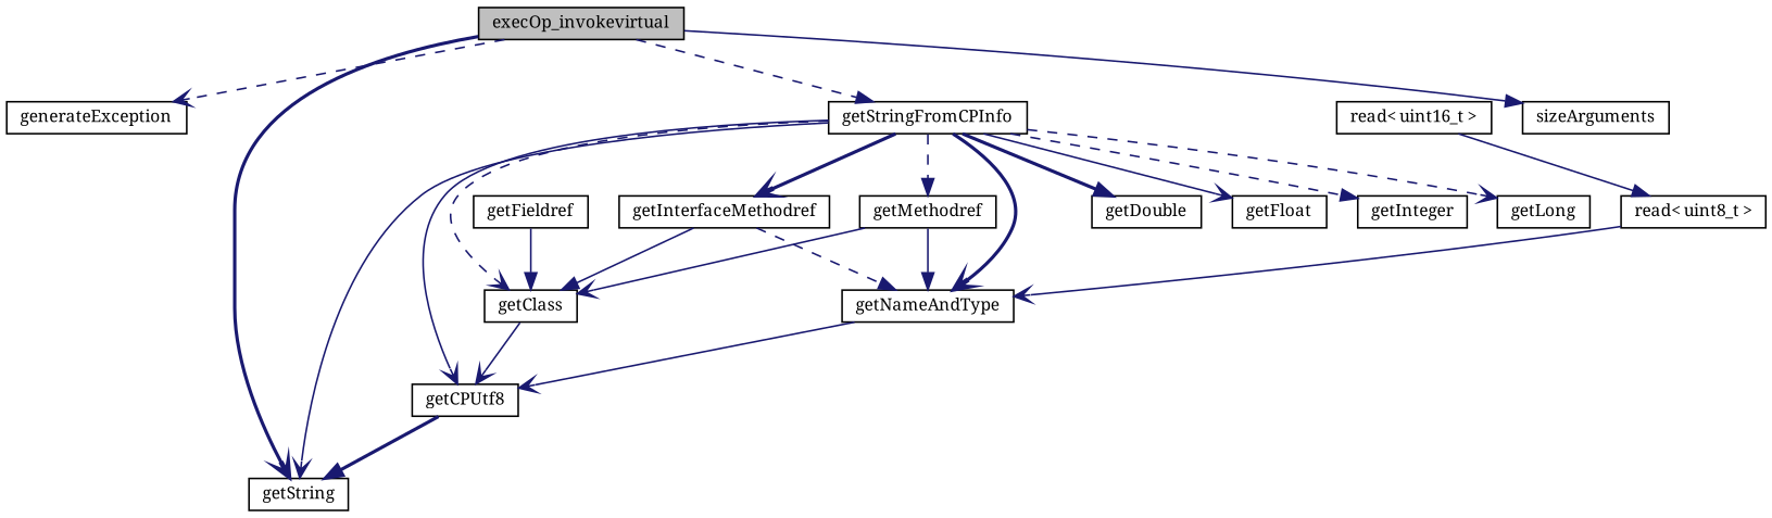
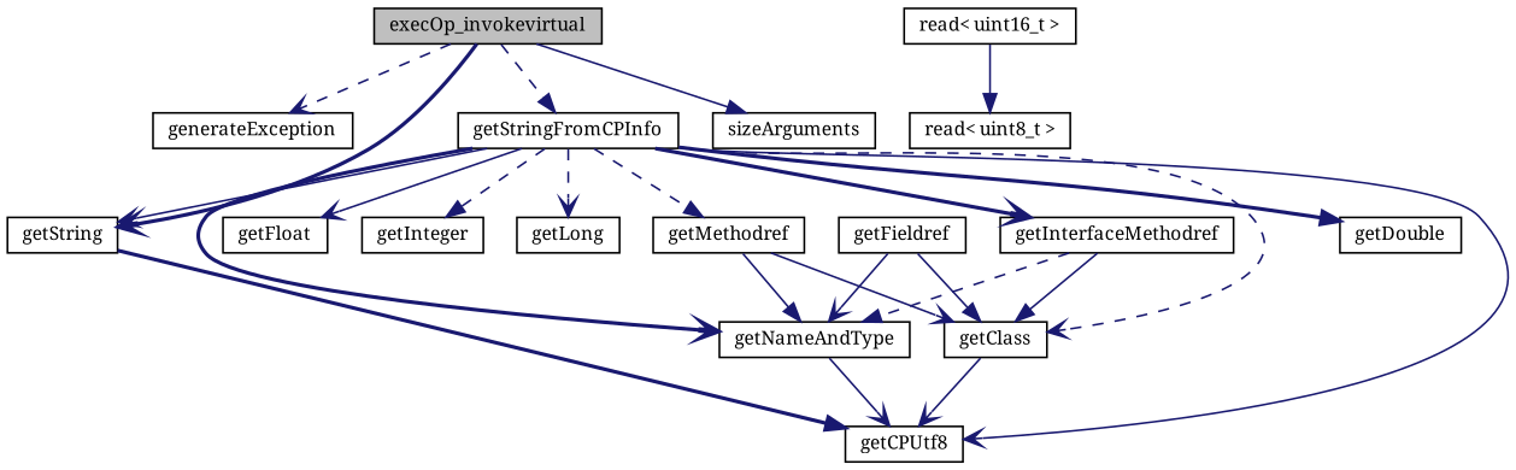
  digraph {
    fontname="Noto Serif"
    rankdir=TB
    node [color=black fillcolor=white fontname="Noto Serif" fontsize=10 shape=record style=filled]
    edge [arrowhead=vee color=midnightblue fontname="Noto Serif" fontsize=10 labelfontname=Helvetica labelfontsize=10 style=solid]
    n1 [fillcolor=grey75 fontcolor=black height=0.2 label=execOp_invokevirtual width=0.4]
    n2 [height=0.2 label=generateException width=0.4]
    n3 [height=0.2 label=getStringFromCPInfo width=0.4]
    n4 [height=0.2 label=sizeArguments width=0.4]
    n5 [height=0.2 label=getString width=0.4]
    n6 [height=0.2 label=getClass width=0.4]
    n7 [height=0.2 label=getCPUtf8 width=0.4]
    n8 [height=0.2 label=getDouble width=0.4]
    n9 [height=0.2 label=getNameAndType width=0.4]
    n10 [height=0.2 label=getFloat width=0.4]
    n11 [height=0.2 label=getInteger width=0.4]
    n12 [height=0.2 label=getInterfaceMethodref width=0.4]
    n13 [height=0.2 label=getLong width=0.4]
    n14 [height=0.2 label=getMethodref width=0.4]
    n15 [height=0.2 label="read\< uint16_t \>" width=0.4]
    n16 [height=0.2 label="read\< uint8_t \>" width=0.4]
    n17 [height=0.2 label=getFieldref width=0.4]
    n1 -> n2 [style=dashed]
    n1 -> n3 [arrowhead=normal style=dashed]
    n1 -> n4 [arrowhead=normal]
    n1 -> n5 [style=bold]
    n3 -> n5
    n3 -> n6 [style=dashed]
    n3 -> n7
    n3 -> n8 [arrowhead=normal style=bold]
    n3 -> n9 [style=bold]
    n3 -> n10
    n3 -> n11 [arrowhead=normal style=dashed]
    n3 -> n12 [style=bold]
    n3 -> n13 [style=dashed]
    n3 -> n14 [arrowhead=normal style=dashed]
-   n7 -> n5 [arrowhead=normal style=bold]
+   n5 -> n7 [arrowhead=normal style=bold]
    n6 -> n7
    n9 -> n7
    n12 -> n6 [arrowhead=normal]
    n12 -> n9 [arrowhead=normal style=dashed]
    n14 -> n6
    n14 -> n9 [arrowhead=normal]
    n15 -> n16 [arrowhead=normal]
    n17 -> n6 [arrowhead=normal]
-   n16 -> n9
+   n17 -> n9
  }
